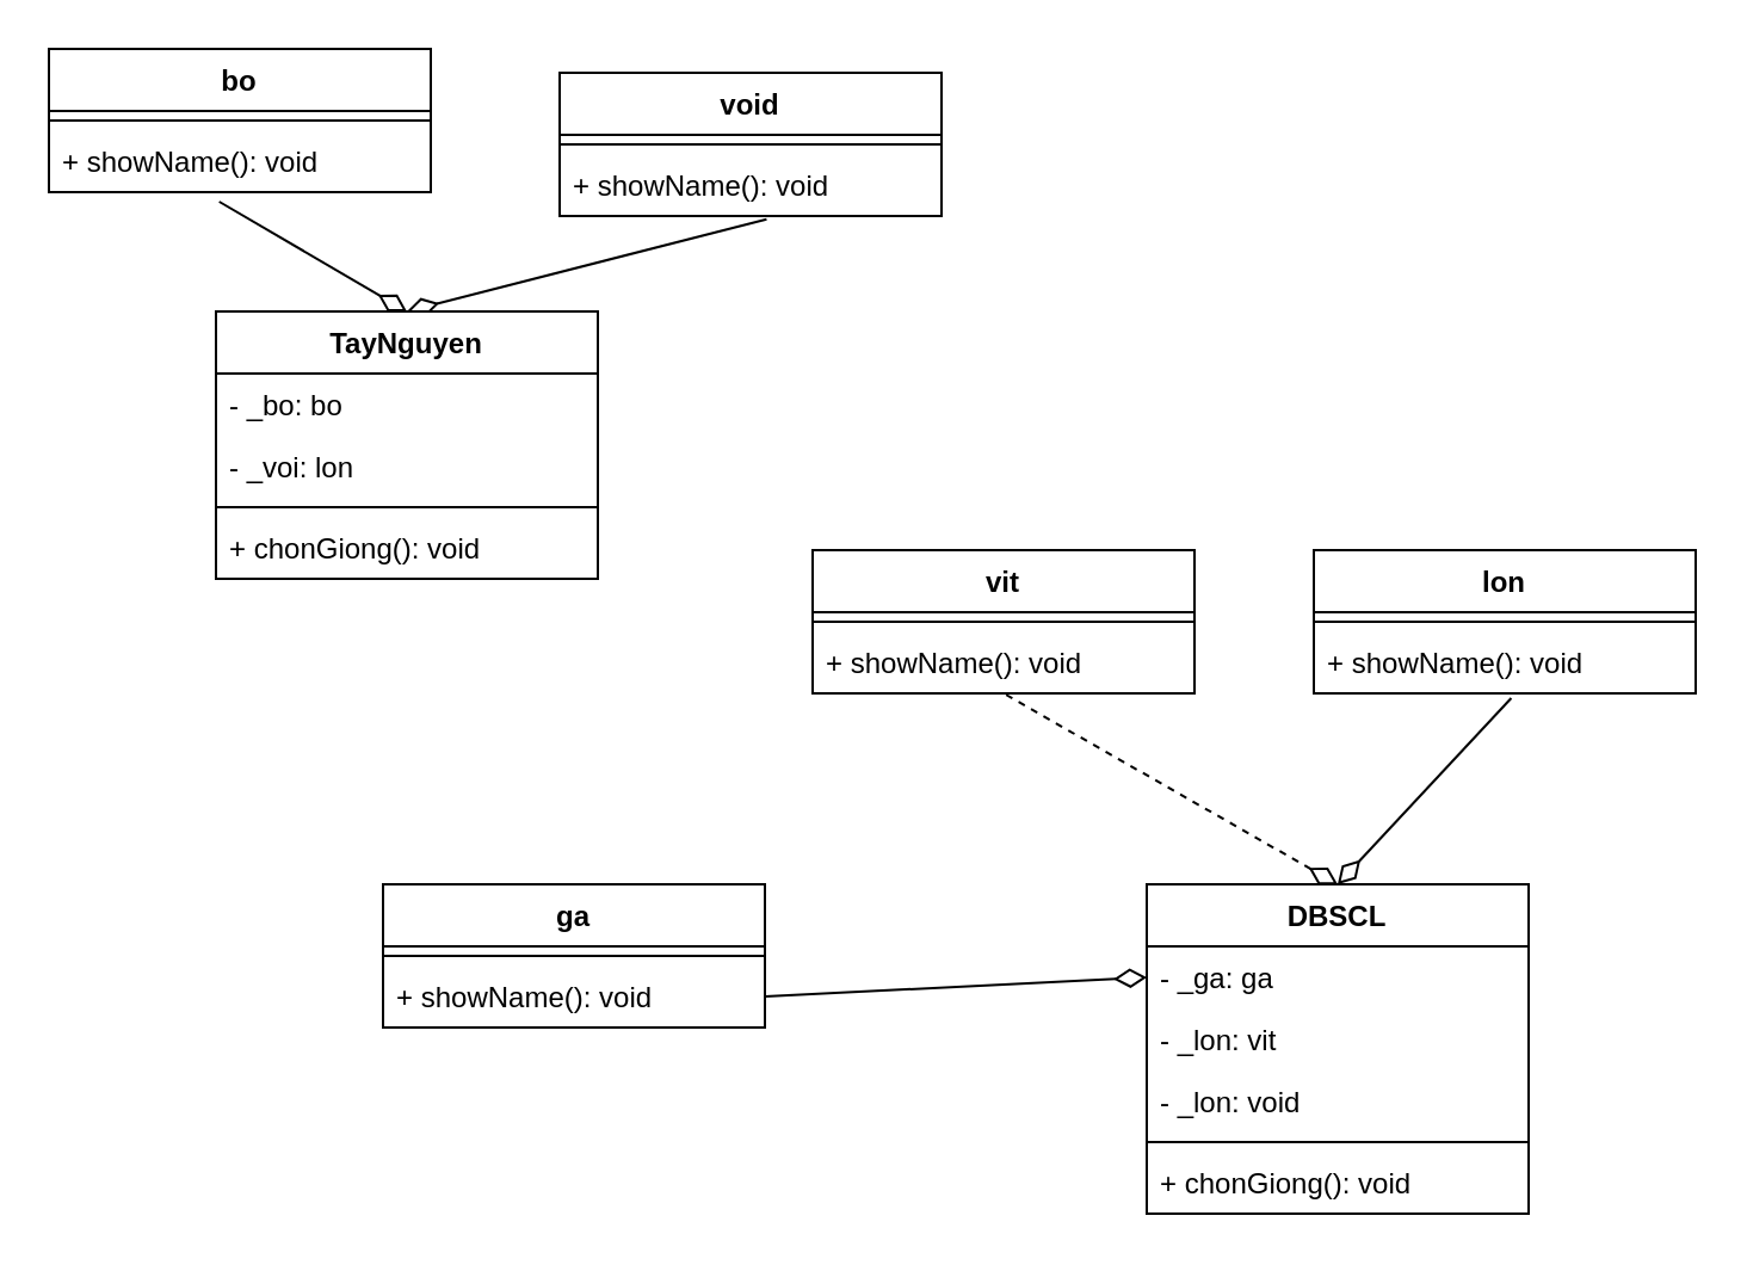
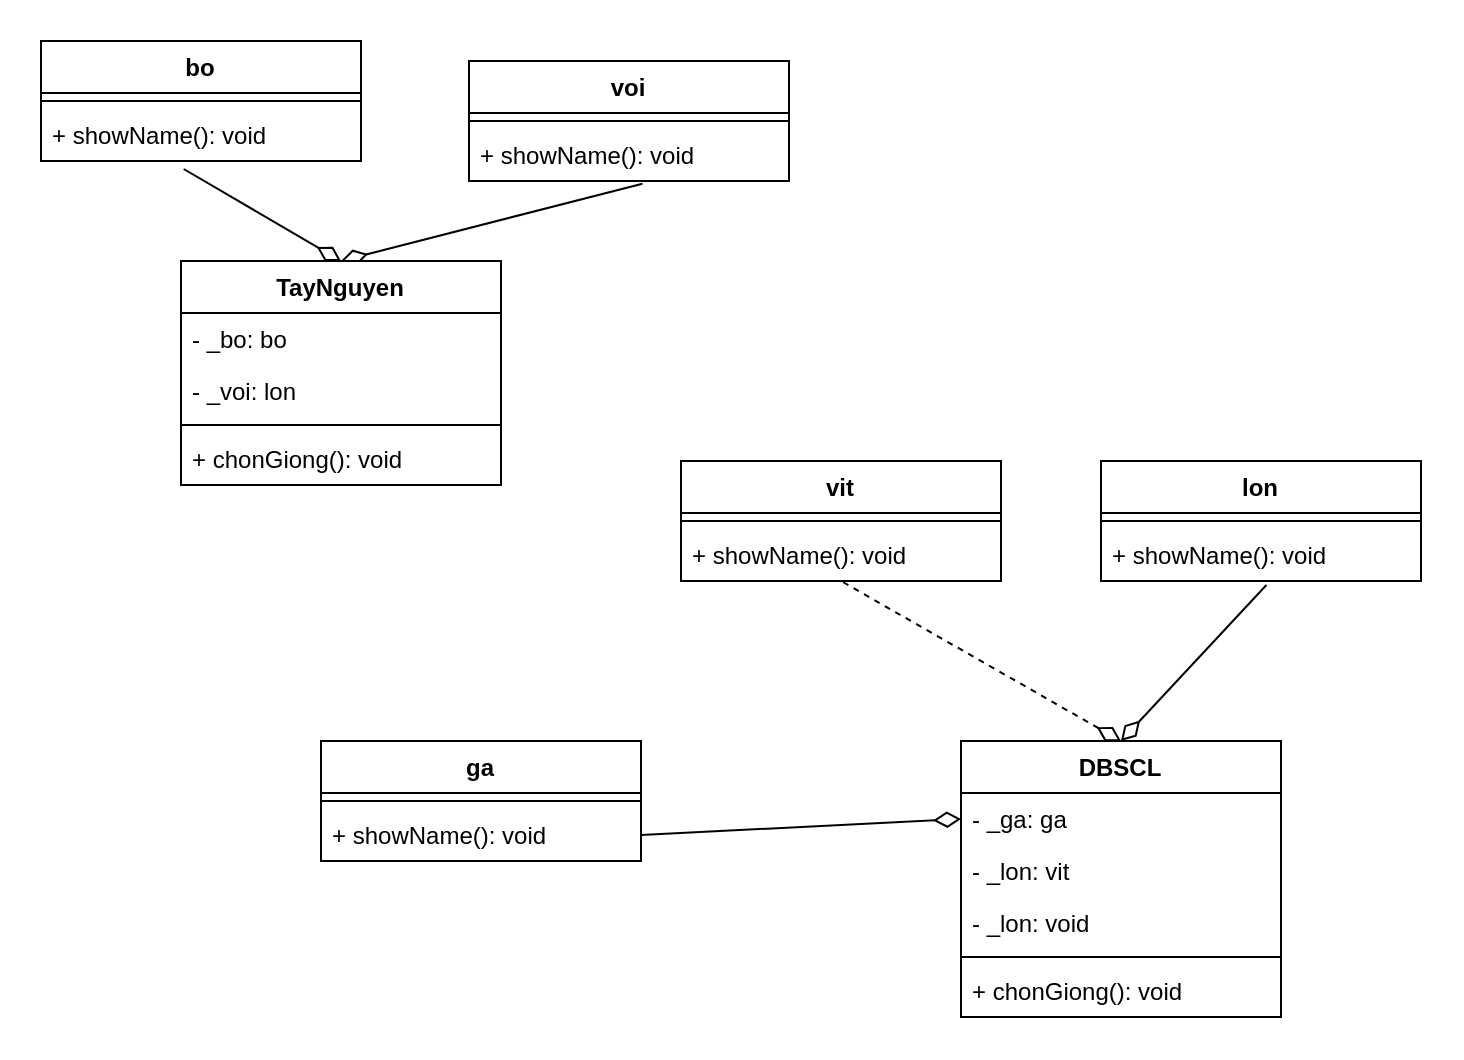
  <mxCell id="0" />
  <mxCell id="1" parent="0" />
  <mxCell id="2" style="rounded=0;orthogonalLoop=1;jettySize=auto;html=1;exitX=0.5;exitY=0;exitDx=0;exitDy=0;entryX=0.446;entryY=1.154;entryDx=0;entryDy=0;entryPerimeter=0;endArrow=none;endFill=0;startArrow=diamondThin;startFill=0;startSize=11;" edge="1" parent="1" source="4" target="19"><mxGeometry relative="1" as="geometry" /></mxCell>
  <mxCell id="3" style="edgeStyle=none;rounded=0;orthogonalLoop=1;jettySize=auto;html=1;exitX=0.5;exitY=0;exitDx=0;exitDy=0;entryX=0.542;entryY=1.051;entryDx=0;entryDy=0;entryPerimeter=0;endArrow=none;endFill=0;startArrow=diamondThin;startFill=0;startSize=11;" edge="1" parent="1" source="4" target="22"><mxGeometry relative="1" as="geometry" /></mxCell>
  <mxCell id="4" value="TayNguyen" style="swimlane;fontStyle=1;align=center;verticalAlign=top;childLayout=stackLayout;horizontal=1;startSize=26;horizontalStack=0;resizeParent=1;resizeParentMax=0;resizeLast=0;collapsible=1;marginBottom=0;" vertex="1" parent="1"><mxGeometry x="90" y="130" width="160" height="112" as="geometry" /></mxCell>
  <mxCell id="5" value="- _bo: bo" style="text;strokeColor=none;fillColor=none;align=left;verticalAlign=top;spacingLeft=4;spacingRight=4;overflow=hidden;rotatable=0;points=[[0,0.5],[1,0.5]];portConstraint=eastwest;" vertex="1" parent="4"><mxGeometry y="26" width="160" height="26" as="geometry" /></mxCell>
  <mxCell id="6" value="- _voi: lon" style="text;strokeColor=none;fillColor=none;align=left;verticalAlign=top;spacingLeft=4;spacingRight=4;overflow=hidden;rotatable=0;points=[[0,0.5],[1,0.5]];portConstraint=eastwest;" vertex="1" parent="4"><mxGeometry y="52" width="160" height="26" as="geometry" /></mxCell>
  <mxCell id="7" value="" style="line;strokeWidth=1;fillColor=none;align=left;verticalAlign=middle;spacingTop=-1;spacingLeft=3;spacingRight=3;rotatable=0;labelPosition=right;points=[];portConstraint=eastwest;" vertex="1" parent="4"><mxGeometry y="78" width="160" height="8" as="geometry" /></mxCell>
  <mxCell id="8" value="+ chonGiong(): void" style="text;strokeColor=none;fillColor=none;align=left;verticalAlign=top;spacingLeft=4;spacingRight=4;overflow=hidden;rotatable=0;points=[[0,0.5],[1,0.5]];portConstraint=eastwest;" vertex="1" parent="4"><mxGeometry y="86" width="160" height="26" as="geometry" /></mxCell>
  <mxCell id="9" style="edgeStyle=none;rounded=0;orthogonalLoop=1;jettySize=auto;html=1;exitX=0.5;exitY=0;exitDx=0;exitDy=0;entryX=0.5;entryY=1;entryDx=0;entryDy=0;startArrow=diamondThin;startFill=0;endArrow=none;endFill=0;startSize=11;dashed=1;" edge="1" parent="1" source="11" target="23"><mxGeometry relative="1" as="geometry" /></mxCell>
  <mxCell id="10" style="edgeStyle=none;rounded=0;orthogonalLoop=1;jettySize=auto;html=1;exitX=0.5;exitY=0;exitDx=0;exitDy=0;entryX=0.517;entryY=1.077;entryDx=0;entryDy=0;entryPerimeter=0;startArrow=diamondThin;startFill=0;endArrow=none;endFill=0;startSize=11;" edge="1" parent="1" source="11" target="28"><mxGeometry relative="1" as="geometry" /></mxCell>
  <mxCell id="11" value="DBSCL" style="swimlane;fontStyle=1;align=center;verticalAlign=top;childLayout=stackLayout;horizontal=1;startSize=26;horizontalStack=0;resizeParent=1;resizeParentMax=0;resizeLast=0;collapsible=1;marginBottom=0;" vertex="1" parent="1"><mxGeometry x="480" y="370" width="160" height="138" as="geometry" /></mxCell>
  <mxCell id="12" value="- _ga: ga" style="text;strokeColor=none;fillColor=none;align=left;verticalAlign=top;spacingLeft=4;spacingRight=4;overflow=hidden;rotatable=0;points=[[0,0.5],[1,0.5]];portConstraint=eastwest;" vertex="1" parent="11"><mxGeometry y="26" width="160" height="26" as="geometry" /></mxCell>
  <mxCell id="13" value="- _lon: vit" style="text;strokeColor=none;fillColor=none;align=left;verticalAlign=top;spacingLeft=4;spacingRight=4;overflow=hidden;rotatable=0;points=[[0,0.5],[1,0.5]];portConstraint=eastwest;" vertex="1" parent="11"><mxGeometry y="52" width="160" height="26" as="geometry" /></mxCell>
  <mxCell id="14" value="- _lon: void" style="text;strokeColor=none;fillColor=none;align=left;verticalAlign=top;spacingLeft=4;spacingRight=4;overflow=hidden;rotatable=0;points=[[0,0.5],[1,0.5]];portConstraint=eastwest;" vertex="1" parent="11"><mxGeometry y="78" width="160" height="26" as="geometry" /></mxCell>
  <mxCell id="15" value="" style="line;strokeWidth=1;fillColor=none;align=left;verticalAlign=middle;spacingTop=-1;spacingLeft=3;spacingRight=3;rotatable=0;labelPosition=right;points=[];portConstraint=eastwest;" vertex="1" parent="11"><mxGeometry y="104" width="160" height="8" as="geometry" /></mxCell>
  <mxCell id="16" value="+ chonGiong(): void" style="text;strokeColor=none;fillColor=none;align=left;verticalAlign=top;spacingLeft=4;spacingRight=4;overflow=hidden;rotatable=0;points=[[0,0.5],[1,0.5]];portConstraint=eastwest;" vertex="1" parent="11"><mxGeometry y="112" width="160" height="26" as="geometry" /></mxCell>
  <mxCell id="17" value="bo" style="swimlane;fontStyle=1;align=center;verticalAlign=top;childLayout=stackLayout;horizontal=1;startSize=26;horizontalStack=0;resizeParent=1;resizeParentMax=0;resizeLast=0;collapsible=1;marginBottom=0;" vertex="1" parent="1"><mxGeometry x="20" y="20" width="160" height="60" as="geometry" /></mxCell>
  <mxCell id="18" value="" style="line;strokeWidth=1;fillColor=none;align=left;verticalAlign=middle;spacingTop=-1;spacingLeft=3;spacingRight=3;rotatable=0;labelPosition=right;points=[];portConstraint=eastwest;" vertex="1" parent="17"><mxGeometry y="26" width="160" height="8" as="geometry" /></mxCell>
  <mxCell id="19" value="+ showName(): void" style="text;strokeColor=none;fillColor=none;align=left;verticalAlign=top;spacingLeft=4;spacingRight=4;overflow=hidden;rotatable=0;points=[[0,0.5],[1,0.5]];portConstraint=eastwest;" vertex="1" parent="17"><mxGeometry y="34" width="160" height="26" as="geometry" /></mxCell>
- <mxCell id="20" value="void" style="swimlane;fontStyle=1;align=center;verticalAlign=top;childLayout=stackLayout;horizontal=1;startSize=26;horizontalStack=0;resizeParent=1;resizeParentMax=0;resizeLast=0;collapsible=1;marginBottom=0;" vertex="1" parent="1"><mxGeometry x="234" y="30" width="160" height="60" as="geometry" /></mxCell>
+ <mxCell id="20" value="voi" style="swimlane;fontStyle=1;align=center;verticalAlign=top;childLayout=stackLayout;horizontal=1;startSize=26;horizontalStack=0;resizeParent=1;resizeParentMax=0;resizeLast=0;collapsible=1;marginBottom=0;" vertex="1" parent="1"><mxGeometry x="234" y="30" width="160" height="60" as="geometry" /></mxCell>
  <mxCell id="21" value="" style="line;strokeWidth=1;fillColor=none;align=left;verticalAlign=middle;spacingTop=-1;spacingLeft=3;spacingRight=3;rotatable=0;labelPosition=right;points=[];portConstraint=eastwest;" vertex="1" parent="20"><mxGeometry y="26" width="160" height="8" as="geometry" /></mxCell>
  <mxCell id="22" value="+ showName(): void" style="text;strokeColor=none;fillColor=none;align=left;verticalAlign=top;spacingLeft=4;spacingRight=4;overflow=hidden;rotatable=0;points=[[0,0.5],[1,0.5]];portConstraint=eastwest;" vertex="1" parent="20"><mxGeometry y="34" width="160" height="26" as="geometry" /></mxCell>
  <mxCell id="23" value="vit" style="swimlane;fontStyle=1;align=center;verticalAlign=top;childLayout=stackLayout;horizontal=1;startSize=26;horizontalStack=0;resizeParent=1;resizeParentMax=0;resizeLast=0;collapsible=1;marginBottom=0;" vertex="1" parent="1"><mxGeometry x="340" y="230" width="160" height="60" as="geometry" /></mxCell>
  <mxCell id="24" value="" style="line;strokeWidth=1;fillColor=none;align=left;verticalAlign=middle;spacingTop=-1;spacingLeft=3;spacingRight=3;rotatable=0;labelPosition=right;points=[];portConstraint=eastwest;" vertex="1" parent="23"><mxGeometry y="26" width="160" height="8" as="geometry" /></mxCell>
  <mxCell id="25" value="+ showName(): void" style="text;strokeColor=none;fillColor=none;align=left;verticalAlign=top;spacingLeft=4;spacingRight=4;overflow=hidden;rotatable=0;points=[[0,0.5],[1,0.5]];portConstraint=eastwest;" vertex="1" parent="23"><mxGeometry y="34" width="160" height="26" as="geometry" /></mxCell>
  <mxCell id="26" value="lon" style="swimlane;fontStyle=1;align=center;verticalAlign=top;childLayout=stackLayout;horizontal=1;startSize=26;horizontalStack=0;resizeParent=1;resizeParentMax=0;resizeLast=0;collapsible=1;marginBottom=0;" vertex="1" parent="1"><mxGeometry x="550" y="230" width="160" height="60" as="geometry" /></mxCell>
  <mxCell id="27" value="" style="line;strokeWidth=1;fillColor=none;align=left;verticalAlign=middle;spacingTop=-1;spacingLeft=3;spacingRight=3;rotatable=0;labelPosition=right;points=[];portConstraint=eastwest;" vertex="1" parent="26"><mxGeometry y="26" width="160" height="8" as="geometry" /></mxCell>
  <mxCell id="28" value="+ showName(): void" style="text;strokeColor=none;fillColor=none;align=left;verticalAlign=top;spacingLeft=4;spacingRight=4;overflow=hidden;rotatable=0;points=[[0,0.5],[1,0.5]];portConstraint=eastwest;" vertex="1" parent="26"><mxGeometry y="34" width="160" height="26" as="geometry" /></mxCell>
  <mxCell id="29" value="ga" style="swimlane;fontStyle=1;align=center;verticalAlign=top;childLayout=stackLayout;horizontal=1;startSize=26;horizontalStack=0;resizeParent=1;resizeParentMax=0;resizeLast=0;collapsible=1;marginBottom=0;" vertex="1" parent="1"><mxGeometry x="160" y="370" width="160" height="60" as="geometry" /></mxCell>
  <mxCell id="30" value="" style="line;strokeWidth=1;fillColor=none;align=left;verticalAlign=middle;spacingTop=-1;spacingLeft=3;spacingRight=3;rotatable=0;labelPosition=right;points=[];portConstraint=eastwest;" vertex="1" parent="29"><mxGeometry y="26" width="160" height="8" as="geometry" /></mxCell>
  <mxCell id="31" value="+ showName(): void" style="text;strokeColor=none;fillColor=none;align=left;verticalAlign=top;spacingLeft=4;spacingRight=4;overflow=hidden;rotatable=0;points=[[0,0.5],[1,0.5]];portConstraint=eastwest;" vertex="1" parent="29"><mxGeometry y="34" width="160" height="26" as="geometry" /></mxCell>
  <mxCell id="32" style="edgeStyle=none;rounded=0;orthogonalLoop=1;jettySize=auto;html=1;exitX=0;exitY=0.5;exitDx=0;exitDy=0;entryX=1;entryY=0.5;entryDx=0;entryDy=0;startArrow=diamondThin;startFill=0;endArrow=none;endFill=0;startSize=11;" edge="1" parent="1" source="12" target="31"><mxGeometry relative="1" as="geometry" /></mxCell>
